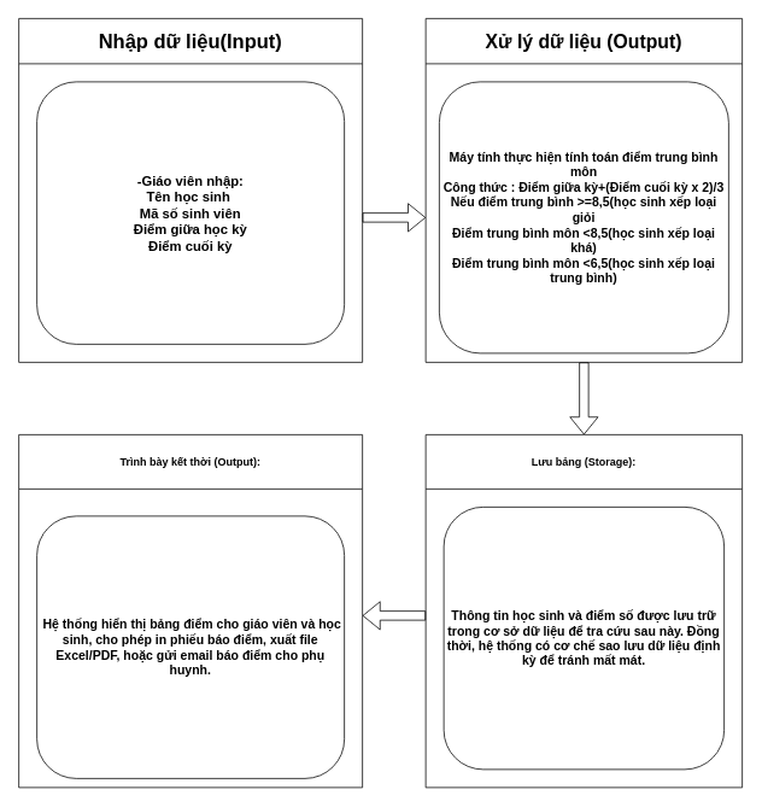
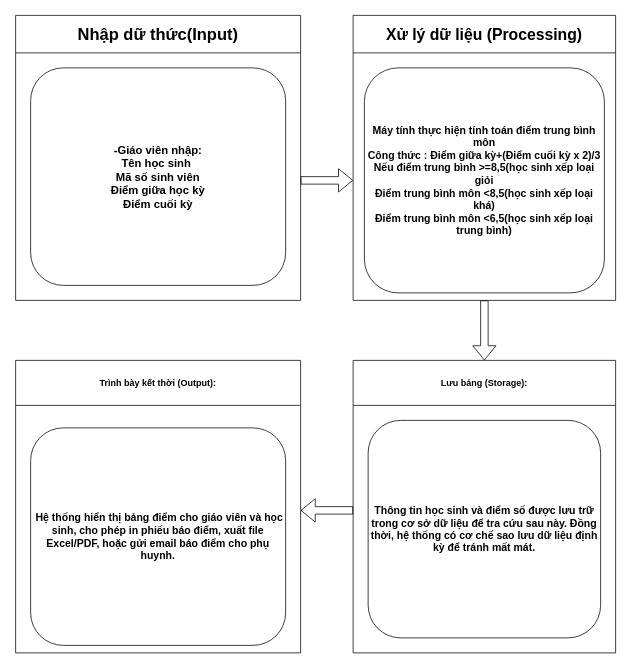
  <mxCell id="0" />
  <mxCell id="1" parent="0" />
- <mxCell id="2" value="&lt;h1&gt;&lt;font style=&quot;font-size: 22px;&quot;&gt;Nhập dữ liệu(Input)&lt;/font&gt;&lt;/h1&gt;" style="swimlane;whiteSpace=wrap;html=1;startSize=50;" vertex="1" parent="1"><mxGeometry x="20" y="20" width="380" height="380" as="geometry" /></mxCell>
+ <mxCell id="2" value="&lt;h1&gt;&lt;font style=&quot;font-size: 22px;&quot;&gt;Nhập dữ thức(Input)&lt;/font&gt;&lt;/h1&gt;" style="swimlane;whiteSpace=wrap;html=1;startSize=50;" vertex="1" parent="1"><mxGeometry x="20" y="20" width="380" height="380" as="geometry" /></mxCell>
  <mxCell id="3" value="&lt;div style=&quot;&quot;&gt;&lt;b&gt;&lt;font style=&quot;font-size: 15px;&quot;&gt;&lt;span style=&quot;background-color: transparent; color: light-dark(rgb(0, 0, 0), rgb(255, 255, 255));&quot;&gt;-Giáo viên nhập:&lt;/span&gt;&lt;br&gt;&lt;span style=&quot;background-color: transparent; color: light-dark(rgb(0, 0, 0), rgb(255, 255, 255));&quot;&gt;Tên học sinh&amp;nbsp;&lt;/span&gt;&lt;br&gt;&lt;span style=&quot;background-color: transparent; color: light-dark(rgb(0, 0, 0), rgb(255, 255, 255));&quot;&gt;Mã số sinh viên&lt;/span&gt;&lt;br&gt;&lt;span style=&quot;background-color: transparent; color: light-dark(rgb(0, 0, 0), rgb(255, 255, 255));&quot;&gt;Điểm giữa học kỳ&lt;/span&gt;&lt;br&gt;&lt;span style=&quot;background-color: transparent; color: light-dark(rgb(0, 0, 0), rgb(255, 255, 255));&quot;&gt;Điểm cuối kỳ&lt;/span&gt;&lt;/font&gt;&lt;/b&gt;&lt;/div&gt;" style="rounded=1;whiteSpace=wrap;html=1;align=center;" vertex="1" parent="2"><mxGeometry x="20" y="70" width="340" height="290" as="geometry" /></mxCell>
- <mxCell id="4" value="&lt;h1&gt;&lt;span style=&quot;box-sizing: border-box; margin: 0px; padding: 0px; font-family: Arial, sans-serif; text-align: left; white-space-collapse: preserve; background-color: rgb(255, 255, 255);&quot;&gt;&lt;font style=&quot;font-size: 21px;&quot;&gt;Xử lý dữ liệu (Output)&lt;/font&gt;&lt;/span&gt;&lt;/h1&gt;" style="swimlane;whiteSpace=wrap;html=1;startSize=50;" vertex="1" parent="1"><mxGeometry x="470" y="20" width="350" height="380" as="geometry" /></mxCell>
+ <mxCell id="4" value="&lt;h1&gt;&lt;span style=&quot;box-sizing: border-box; margin: 0px; padding: 0px; font-family: Arial, sans-serif; text-align: left; white-space-collapse: preserve; background-color: rgb(255, 255, 255);&quot;&gt;&lt;font style=&quot;font-size: 21px;&quot;&gt;Xử lý dữ liệu (Processing)&lt;/font&gt;&lt;/span&gt;&lt;/h1&gt;" style="swimlane;whiteSpace=wrap;html=1;startSize=50;" vertex="1" parent="1"><mxGeometry x="470" y="20" width="350" height="380" as="geometry" /></mxCell>
  <mxCell id="5" value="&lt;b&gt;&lt;font style=&quot;font-size: 14px;&quot;&gt;Máy tính thực hiện tính toán điểm trung bình môn&lt;/font&gt;&lt;/b&gt;&lt;div&gt;&lt;b&gt;&lt;font style=&quot;font-size: 14px;&quot;&gt;Công thức : Điểm giữa kỳ+(Điểm cuối kỳ x 2)/3&lt;/font&gt;&lt;/b&gt;&lt;/div&gt;&lt;div&gt;&lt;b&gt;&lt;font style=&quot;font-size: 14px;&quot;&gt;Nếu điểm trung bình &amp;gt;=8,5(học sinh xếp loại giỏi&lt;/font&gt;&lt;/b&gt;&lt;/div&gt;&lt;div&gt;&lt;b&gt;&lt;font style=&quot;font-size: 14px;&quot;&gt;Điểm trung bình môn &amp;lt;8,5(học sinh xếp loại khá)&lt;/font&gt;&lt;/b&gt;&lt;/div&gt;&lt;div&gt;&lt;b&gt;&lt;font style=&quot;font-size: 14px;&quot;&gt;Điểm trung bình môn &amp;lt;6,5(học sinh xếp loại trung bình)&lt;/font&gt;&lt;/b&gt;&lt;/div&gt;" style="rounded=1;whiteSpace=wrap;html=1;" vertex="1" parent="4"><mxGeometry x="15" y="70" width="320" height="300" as="geometry" /></mxCell>
  <mxCell id="6" value="" style="shape=flexArrow;endArrow=classic;html=1;rounded=0;" edge="1" parent="1"><mxGeometry width="50" height="50" relative="1" as="geometry"><mxPoint x="400" y="240" as="sourcePoint" /><mxPoint x="470" y="240" as="targetPoint" /></mxGeometry></mxCell>
  <mxCell id="7" value="Lưu bảng (Storage):" style="swimlane;whiteSpace=wrap;html=1;startSize=60;" vertex="1" parent="1"><mxGeometry x="470" y="480" width="350" height="390" as="geometry" /></mxCell>
  <mxCell id="8" value="&lt;b&gt;&lt;font style=&quot;font-size: 14px;&quot;&gt;Thông tin học sinh và điểm số được lưu trữ trong cơ sở dữ liệu để tra cứu sau này. Đồng thời, hệ thống có cơ chế sao lưu dữ liệu định kỳ để tránh mất mát.&lt;/font&gt;&lt;/b&gt;" style="rounded=1;whiteSpace=wrap;html=1;" vertex="1" parent="7"><mxGeometry x="20" y="80" width="310" height="290" as="geometry" /></mxCell>
  <mxCell id="9" value="" style="shape=flexArrow;endArrow=classic;html=1;rounded=0;exitX=0.5;exitY=1;exitDx=0;exitDy=0;entryX=0.5;entryY=0;entryDx=0;entryDy=0;" edge="1" parent="1" source="4" target="7"><mxGeometry width="50" height="50" relative="1" as="geometry"><mxPoint x="400" y="430" as="sourcePoint" /><mxPoint x="450" y="380" as="targetPoint" /></mxGeometry></mxCell>
  <mxCell id="10" value="Trình bày kết thời (Output):" style="swimlane;whiteSpace=wrap;html=1;startSize=60;" vertex="1" parent="1"><mxGeometry x="20" y="480" width="380" height="390" as="geometry" /></mxCell>
  <mxCell id="11" value="&lt;b&gt;&lt;font style=&quot;font-size: 14px;&quot;&gt;&amp;nbsp;Hệ thống hiển thị bảng điểm cho giáo viên và học sinh, cho phép in phiếu báo điểm, xuất file Excel/PDF, hoặc gửi email báo điểm cho phụ huynh.&lt;/font&gt;&lt;/b&gt;" style="rounded=1;whiteSpace=wrap;html=1;" vertex="1" parent="10"><mxGeometry x="20" y="90" width="340" height="290" as="geometry" /></mxCell>
  <mxCell id="12" value="" style="shape=flexArrow;endArrow=classic;html=1;rounded=0;" edge="1" parent="1"><mxGeometry width="50" height="50" relative="1" as="geometry"><mxPoint x="470" y="680" as="sourcePoint" /><mxPoint x="400" y="680" as="targetPoint" /></mxGeometry></mxCell>
